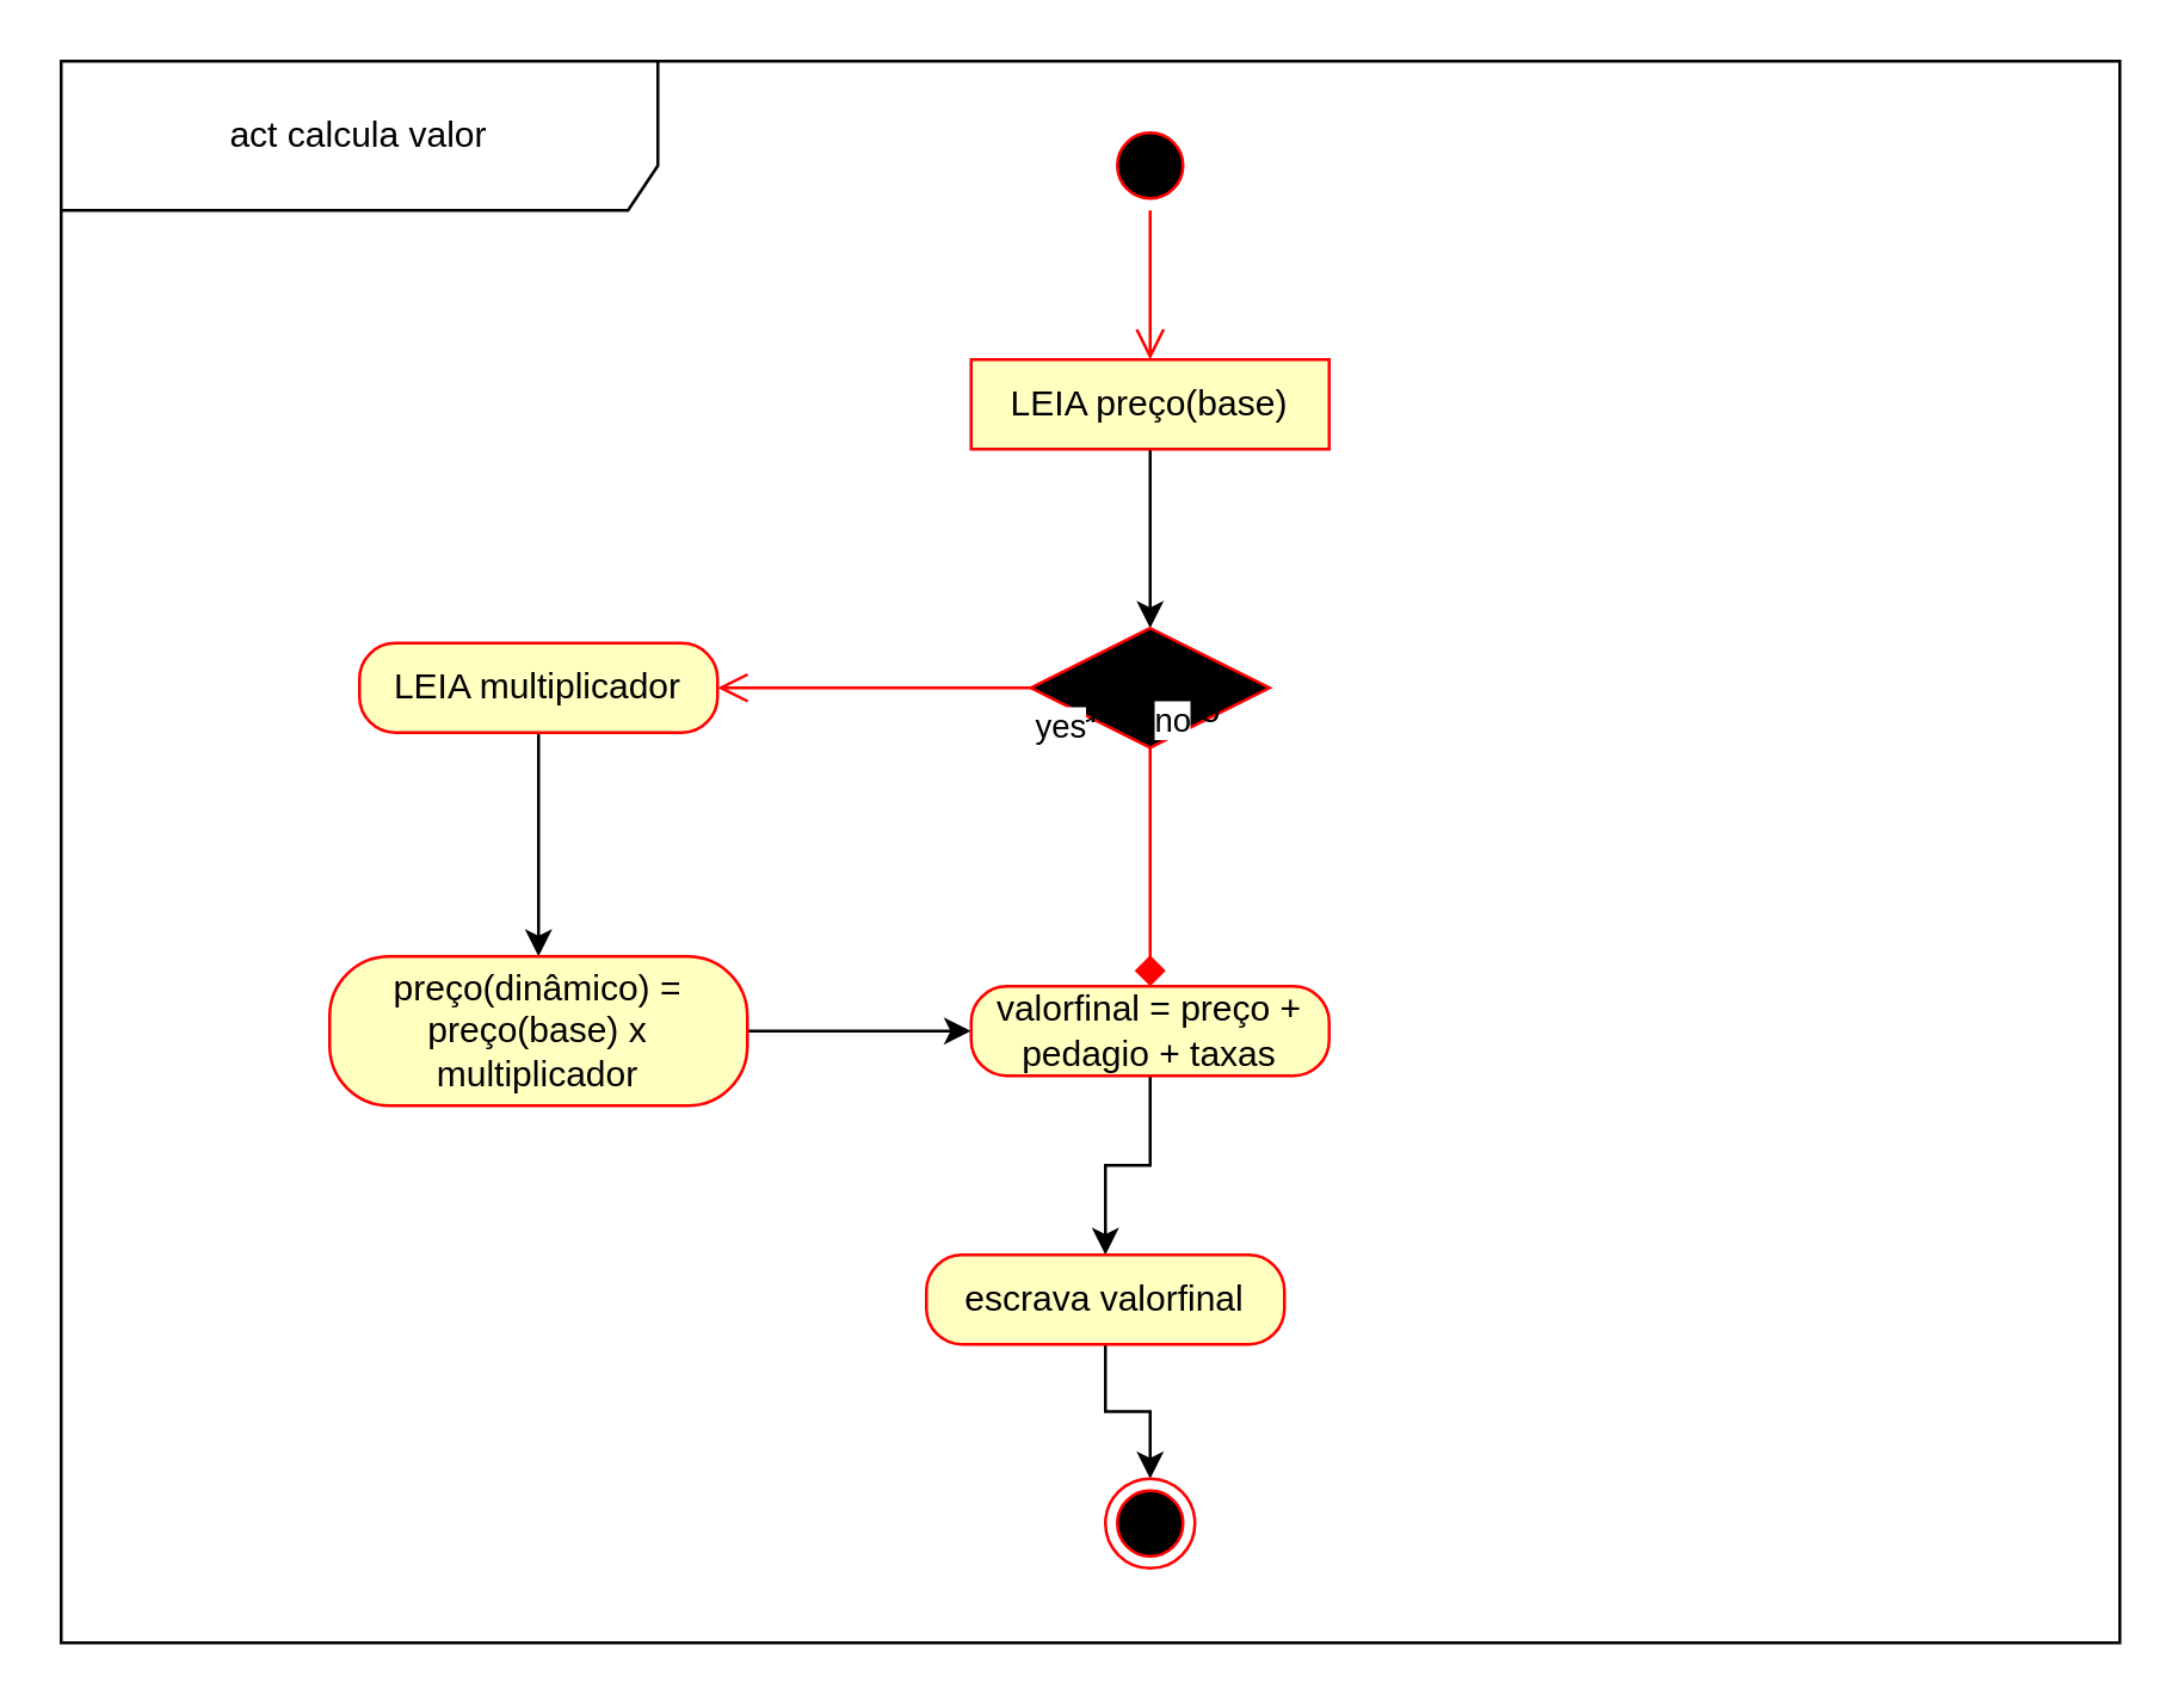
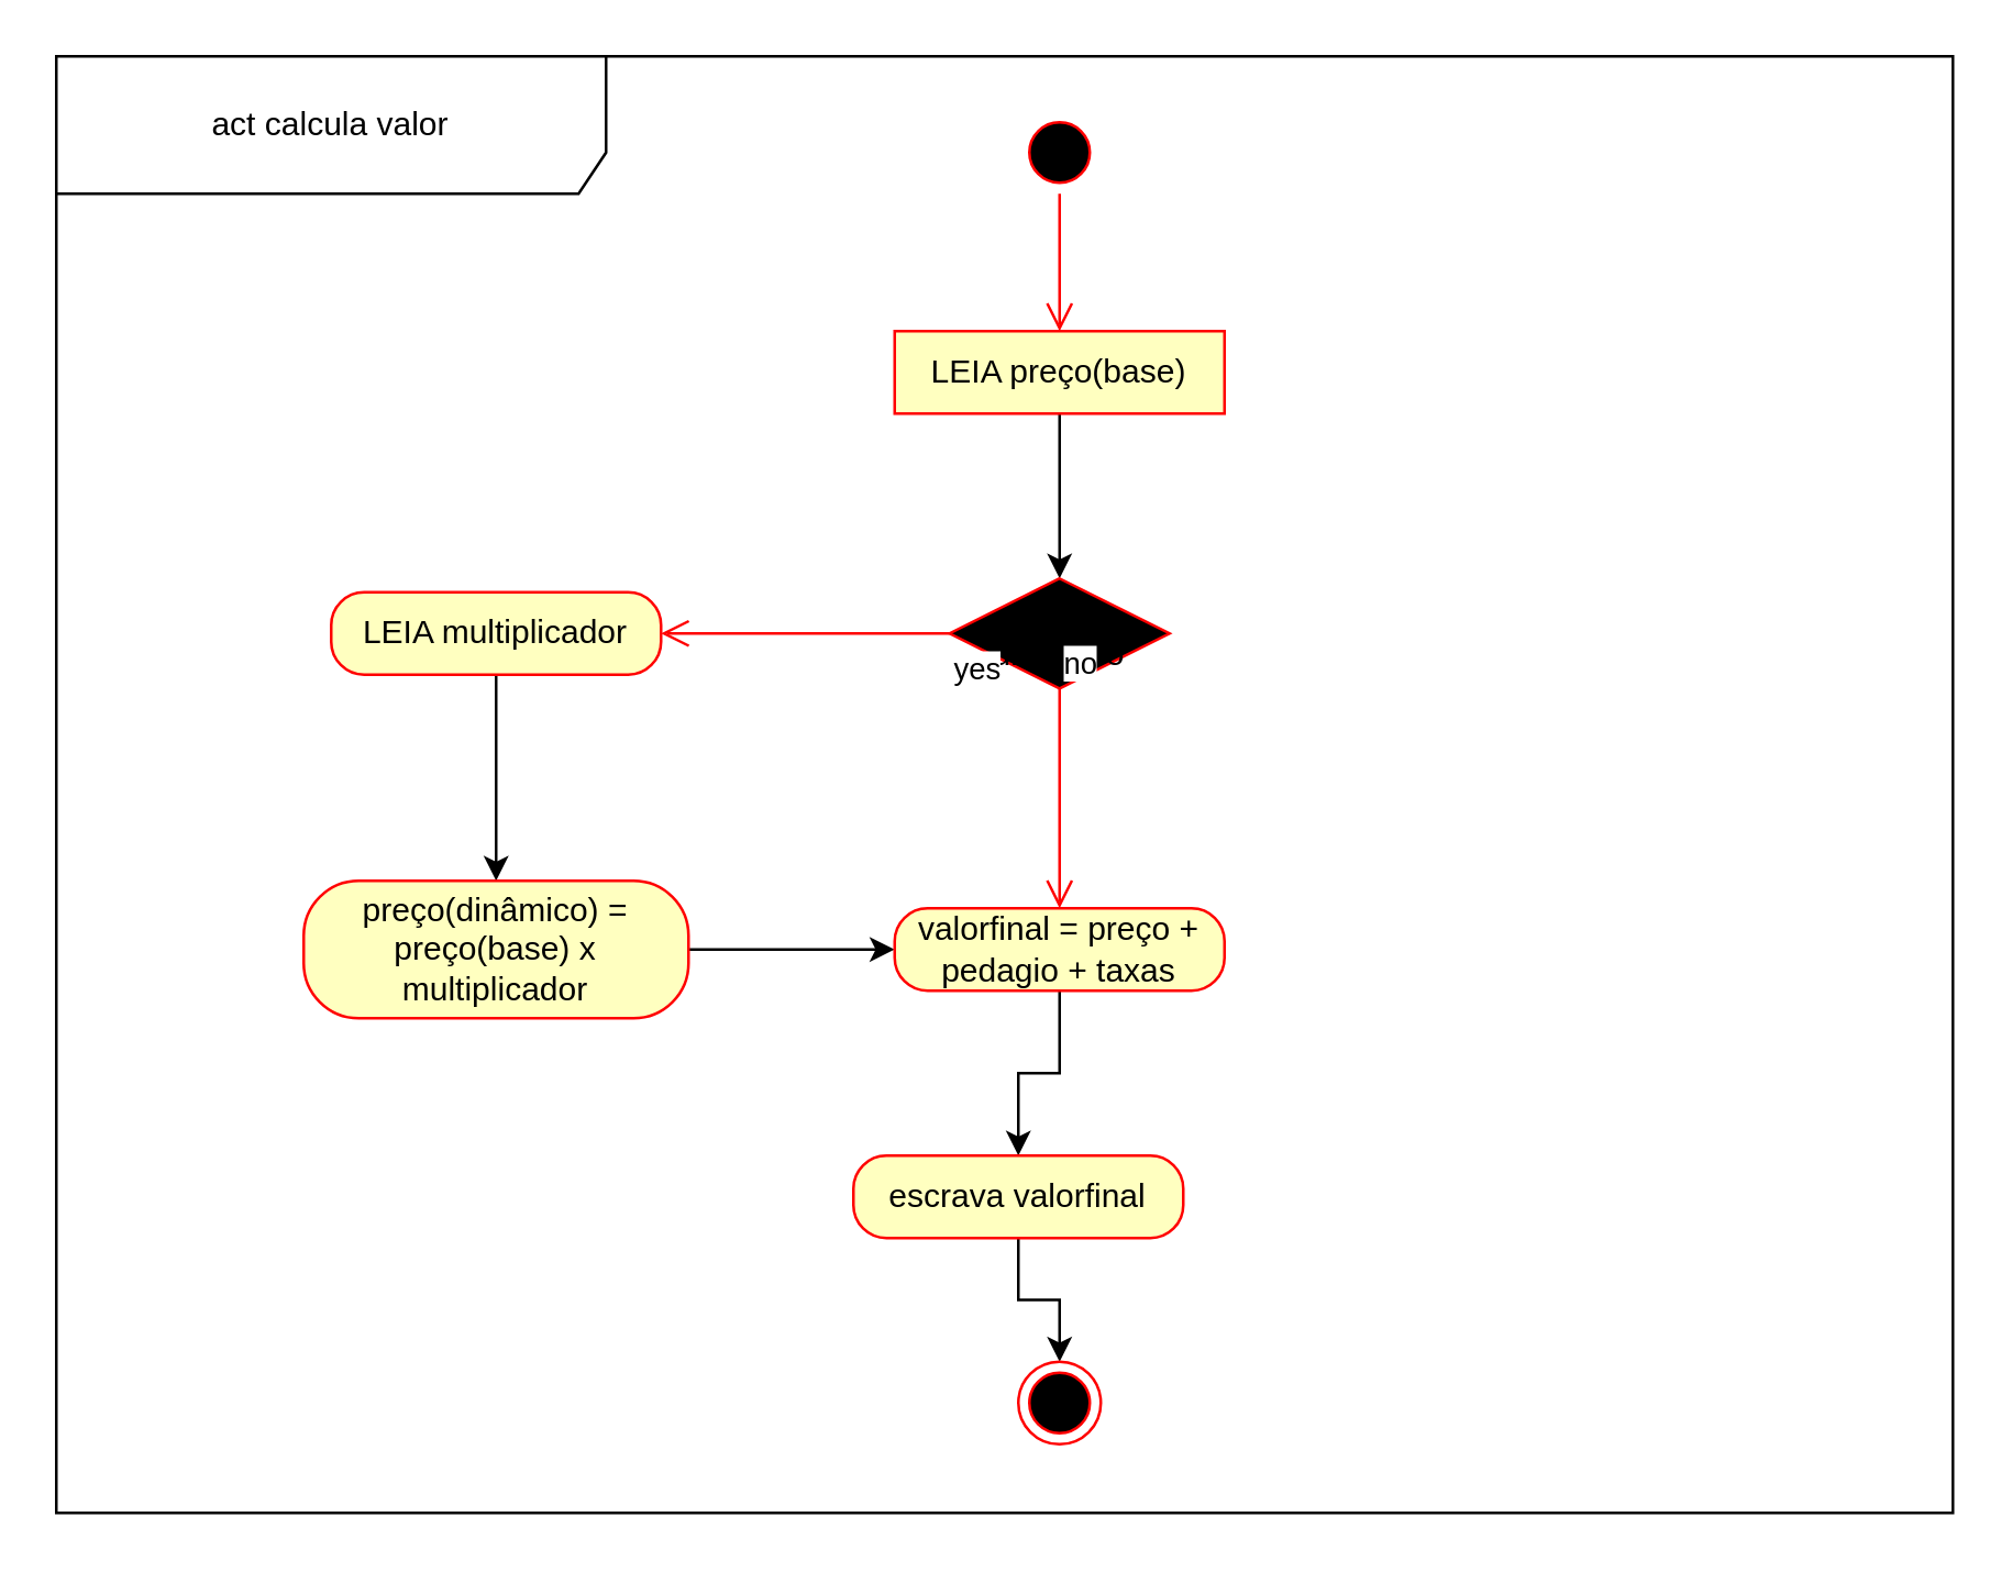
  <mxCell id="0" />
  <mxCell id="1" parent="0" />
  <mxCell id="2" value="act calcula valor" style="shape=umlFrame;whiteSpace=wrap;html=1;width=200;height=50;" vertex="1" parent="1"><mxGeometry x="20" y="20" width="690" height="530" as="geometry" /></mxCell>
  <mxCell id="3" value="" style="ellipse;html=1;shape=startState;fillColor=#000000;strokeColor=#ff0000;" vertex="1" parent="1"><mxGeometry x="370" y="40" width="30" height="30" as="geometry" /></mxCell>
  <mxCell id="4" value="" style="edgeStyle=orthogonalEdgeStyle;html=1;verticalAlign=bottom;endArrow=open;endSize=8;strokeColor=#ff0000;" edge="1" source="3" parent="1" target="6"><mxGeometry relative="1" as="geometry"><mxPoint x="995" y="230" as="targetPoint" /></mxGeometry></mxCell>
  <mxCell id="5" style="edgeStyle=orthogonalEdgeStyle;rounded=0;orthogonalLoop=1;jettySize=auto;html=1;" edge="1" parent="1" source="6" target="7"><mxGeometry relative="1" as="geometry" /></mxCell>
  <mxCell id="6" value="LEIA preço(base)" style="whiteSpace=wrap;html=1;arcSize=40;fontColor=#000000;fillColor=#ffffc0;strokeColor=#ff0000;rounded=0;" vertex="1" parent="1"><mxGeometry x="325" y="120" width="120" height="30" as="geometry" /></mxCell>
  <mxCell id="7" value="Preço dinâmico" style="rhombus;whiteSpace=wrap;html=1;fillColor=#000000;strokeColor=#ff0000;" vertex="1" parent="1"><mxGeometry x="345" y="210" width="80" height="40" as="geometry" /></mxCell>
- <mxCell id="8" value="no" style="edgeStyle=orthogonalEdgeStyle;html=1;align=left;verticalAlign=bottom;endArrow=diamond;endSize=8;strokeColor=#ff0000;" edge="1" source="7" parent="1" target="15"><mxGeometry x="-1" relative="1" as="geometry"><mxPoint x="520" y="230" as="targetPoint" /></mxGeometry></mxCell>
+ <mxCell id="8" value="no" style="edgeStyle=orthogonalEdgeStyle;html=1;align=left;verticalAlign=bottom;endArrow=open;endSize=8;strokeColor=#ff0000;" edge="1" source="7" parent="1" target="15"><mxGeometry x="-1" relative="1" as="geometry"><mxPoint x="520" y="230" as="targetPoint" /></mxGeometry></mxCell>
  <mxCell id="9" value="yes" style="edgeStyle=orthogonalEdgeStyle;html=1;align=left;verticalAlign=top;endArrow=open;endSize=8;strokeColor=#ff0000;" edge="1" source="7" parent="1" target="11"><mxGeometry x="-1" relative="1" as="geometry"><mxPoint x="380" y="310" as="targetPoint" /></mxGeometry></mxCell>
  <mxCell id="10" style="edgeStyle=orthogonalEdgeStyle;rounded=0;orthogonalLoop=1;jettySize=auto;html=1;" edge="1" parent="1" source="11" target="13"><mxGeometry relative="1" as="geometry"><mxPoint x="180" y="310" as="targetPoint" /></mxGeometry></mxCell>
  <mxCell id="11" value="LEIA multiplicador" style="rounded=1;whiteSpace=wrap;html=1;arcSize=40;fontColor=#000000;fillColor=#ffffc0;strokeColor=#ff0000;" vertex="1" parent="1"><mxGeometry x="120" y="215" width="120" height="30" as="geometry" /></mxCell>
  <mxCell id="12" style="edgeStyle=orthogonalEdgeStyle;rounded=0;orthogonalLoop=1;jettySize=auto;html=1;" edge="1" parent="1" source="13" target="15"><mxGeometry relative="1" as="geometry" /></mxCell>
  <mxCell id="13" value="preço(dinâmico) = preço(base) x multiplicador" style="rounded=1;whiteSpace=wrap;html=1;arcSize=40;fontColor=#000000;fillColor=#ffffc0;strokeColor=#ff0000;" vertex="1" parent="1"><mxGeometry x="110" y="320" width="140" height="50" as="geometry" /></mxCell>
  <mxCell id="14" style="edgeStyle=orthogonalEdgeStyle;rounded=0;orthogonalLoop=1;jettySize=auto;html=1;" edge="1" parent="1" source="15" target="17"><mxGeometry relative="1" as="geometry" /></mxCell>
  <mxCell id="15" value="valorfinal = preço + pedagio + taxas" style="rounded=1;whiteSpace=wrap;html=1;arcSize=40;fontColor=#000000;fillColor=#ffffc0;strokeColor=#ff0000;" vertex="1" parent="1"><mxGeometry x="325" y="330" width="120" height="30" as="geometry" /></mxCell>
  <mxCell id="16" style="edgeStyle=orthogonalEdgeStyle;rounded=0;orthogonalLoop=1;jettySize=auto;html=1;" edge="1" parent="1" source="17" target="18"><mxGeometry relative="1" as="geometry" /></mxCell>
  <mxCell id="17" value="escrava valorfinal" style="rounded=1;whiteSpace=wrap;html=1;arcSize=40;fontColor=#000000;fillColor=#ffffc0;strokeColor=#ff0000;" vertex="1" parent="1"><mxGeometry x="310" y="420" width="120" height="30" as="geometry" /></mxCell>
  <mxCell id="18" value="" style="ellipse;html=1;shape=endState;fillColor=#000000;strokeColor=#ff0000;" vertex="1" parent="1"><mxGeometry x="370" y="495" width="30" height="30" as="geometry" /></mxCell>
